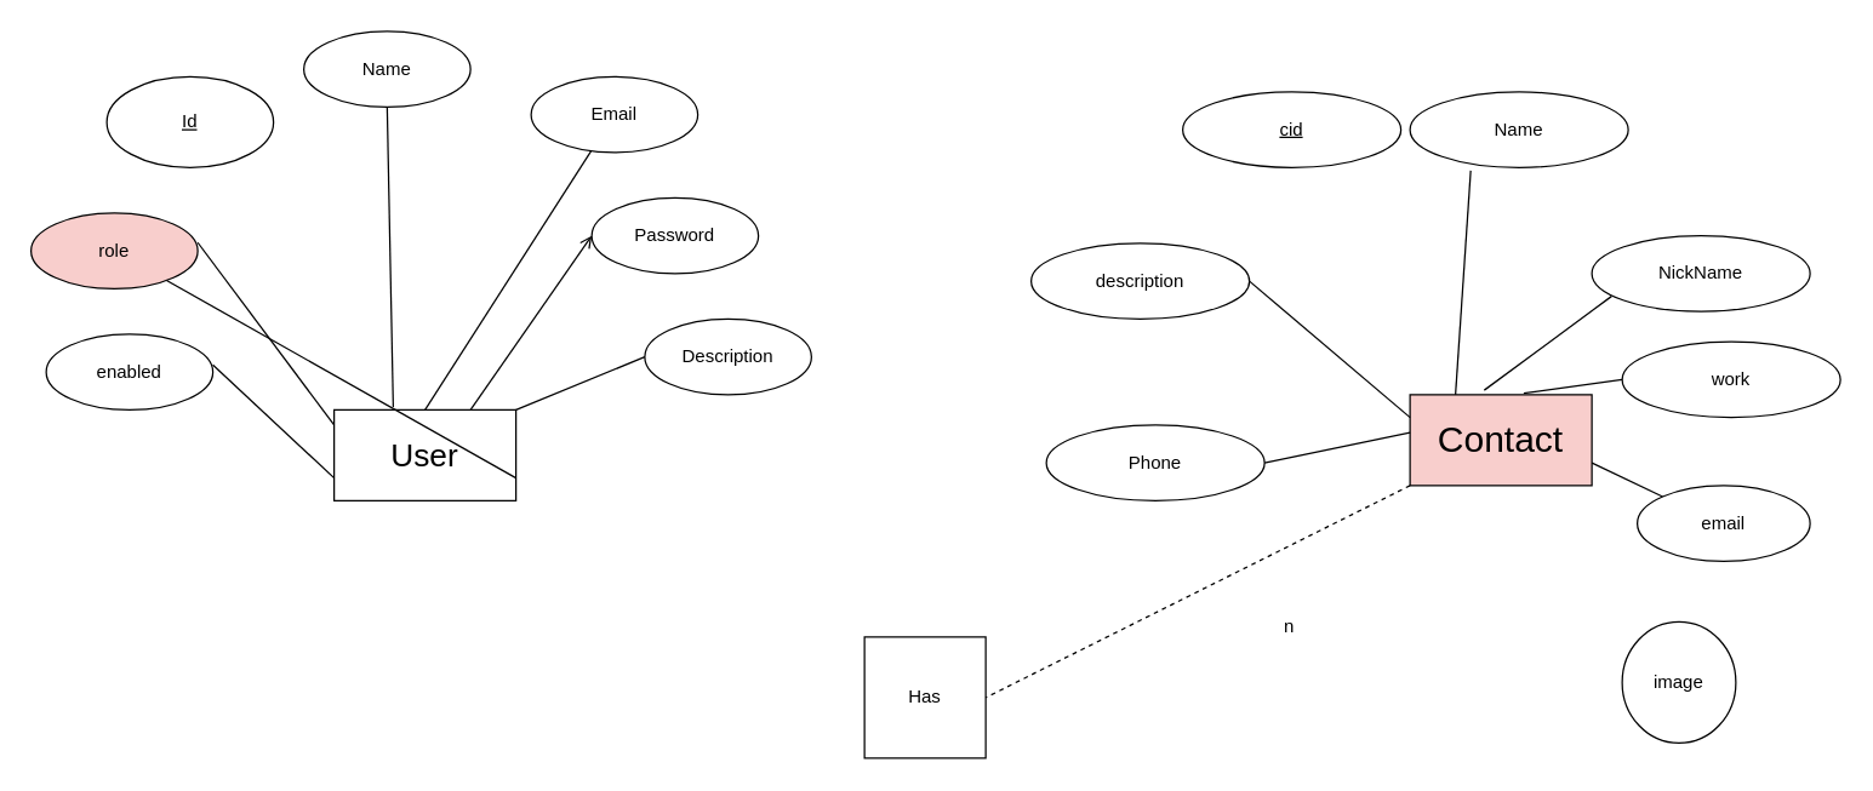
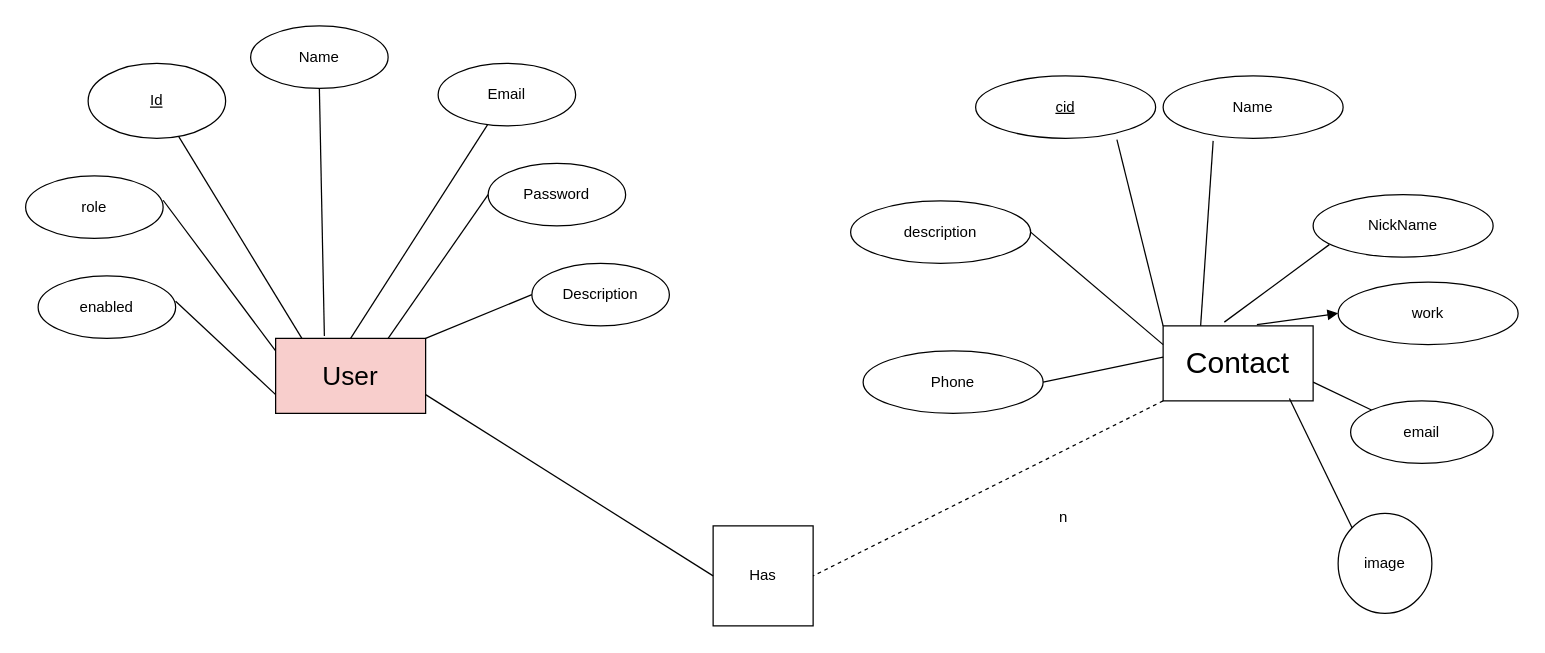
  <mxCell id="0" />
  <mxCell id="1" parent="0" />
- <mxCell id="2" value="&lt;font style=&quot;font-size: 21px;&quot;&gt;User&lt;/font&gt;" style="rounded=0;whiteSpace=wrap;html=1;" vertex="1" parent="1"><mxGeometry x="220" y="270" width="120" height="60" as="geometry" /></mxCell>
- <mxCell id="3" value="&lt;font style=&quot;font-size: 24px;&quot;&gt;Contact&lt;/font&gt;" style="rounded=0;whiteSpace=wrap;html=1;fillColor=#f8cecc;" vertex="1" parent="1"><mxGeometry x="930" y="260" width="120" height="60" as="geometry" /></mxCell>
+ <mxCell id="2" value="&lt;font style=&quot;font-size: 21px;&quot;&gt;User&lt;/font&gt;" style="rounded=0;whiteSpace=wrap;html=1;fillColor=#f8cecc;" vertex="1" parent="1"><mxGeometry x="220" y="270" width="120" height="60" as="geometry" /></mxCell>
+ <mxCell id="3" value="&lt;font style=&quot;font-size: 24px;&quot;&gt;Contact&lt;/font&gt;" style="rounded=0;whiteSpace=wrap;html=1;" vertex="1" parent="1"><mxGeometry x="930" y="260" width="120" height="60" as="geometry" /></mxCell>
  <mxCell id="4" value="&lt;u&gt;Id&lt;/u&gt;" style="ellipse;whiteSpace=wrap;html=1;" vertex="1" parent="1"><mxGeometry x="70" y="50" width="110" height="60" as="geometry" /></mxCell>
- <mxCell id="5" value="role" style="ellipse;whiteSpace=wrap;html=1;fillColor=#f8cecc;" vertex="1" parent="1"><mxGeometry x="20" y="140" width="110" height="50" as="geometry" /></mxCell>
+ <mxCell id="5" value="role" style="ellipse;whiteSpace=wrap;html=1;" vertex="1" parent="1"><mxGeometry x="20" y="140" width="110" height="50" as="geometry" /></mxCell>
  <mxCell id="6" value="Name" style="ellipse;whiteSpace=wrap;html=1;" vertex="1" parent="1"><mxGeometry x="200" y="20" width="110" height="50" as="geometry" /></mxCell>
  <mxCell id="7" value="Email" style="ellipse;whiteSpace=wrap;html=1;" vertex="1" parent="1"><mxGeometry x="350" y="50" width="110" height="50" as="geometry" /></mxCell>
  <mxCell id="8" value="Password" style="ellipse;whiteSpace=wrap;html=1;" vertex="1" parent="1"><mxGeometry x="390" y="130" width="110" height="50" as="geometry" /></mxCell>
  <mxCell id="9" value="Description" style="ellipse;whiteSpace=wrap;html=1;" vertex="1" parent="1"><mxGeometry x="425" y="210" width="110" height="50" as="geometry" /></mxCell>
  <mxCell id="10" value="enabled" style="ellipse;whiteSpace=wrap;html=1;" vertex="1" parent="1"><mxGeometry x="30" y="220" width="110" height="50" as="geometry" /></mxCell>
  <mxCell id="11" value="" style="endArrow=none;html=1;rounded=0;entryX=0.5;entryY=1;entryDx=0;entryDy=0;exitX=0.325;exitY=-0.033;exitDx=0;exitDy=0;exitPerimeter=0;" edge="1" parent="1" source="2" target="6"><mxGeometry width="50" height="50" relative="1" as="geometry"><mxPoint x="450" y="240" as="sourcePoint" /><mxPoint x="500" y="190" as="targetPoint" /></mxGeometry></mxCell>
+ <mxCell id="12" value="" style="endArrow=none;html=1;rounded=0;exitX=0.175;exitY=0;exitDx=0;exitDy=0;exitPerimeter=0;" edge="1" parent="1" source="2" target="4"><mxGeometry width="50" height="50" relative="1" as="geometry"><mxPoint x="253" y="278" as="sourcePoint" /><mxPoint x="265" y="80" as="targetPoint" /></mxGeometry></mxCell>
  <mxCell id="13" value="" style="endArrow=none;html=1;rounded=0;" edge="1" parent="1"><mxGeometry width="50" height="50" relative="1" as="geometry"><mxPoint x="220" y="280" as="sourcePoint" /><mxPoint x="130" y="159.5" as="targetPoint" /></mxGeometry></mxCell>
  <mxCell id="14" value="" style="endArrow=none;html=1;rounded=0;exitX=0;exitY=0.75;exitDx=0;exitDy=0;" edge="1" parent="1" source="2"><mxGeometry width="50" height="50" relative="1" as="geometry"><mxPoint x="227" y="359.75" as="sourcePoint" /><mxPoint x="140" y="240.25" as="targetPoint" /></mxGeometry></mxCell>
  <mxCell id="15" value="" style="endArrow=none;html=1;rounded=0;exitX=0.5;exitY=0;exitDx=0;exitDy=0;" edge="1" parent="1" source="2" target="7"><mxGeometry width="50" height="50" relative="1" as="geometry"><mxPoint x="269" y="278" as="sourcePoint" /><mxPoint x="265" y="80" as="targetPoint" /></mxGeometry></mxCell>
- <mxCell id="16" value="" style="endArrow=open;html=1;rounded=0;exitX=0.75;exitY=0;exitDx=0;exitDy=0;entryX=0;entryY=0.5;entryDx=0;entryDy=0;" edge="1" parent="1" source="2" target="8"><mxGeometry width="50" height="50" relative="1" as="geometry"><mxPoint x="290" y="280" as="sourcePoint" /><mxPoint x="400" y="109" as="targetPoint" /></mxGeometry></mxCell>
+ <mxCell id="16" value="" style="endArrow=none;html=1;rounded=0;exitX=0.75;exitY=0;exitDx=0;exitDy=0;entryX=0;entryY=0.5;entryDx=0;entryDy=0;" edge="1" parent="1" source="2" target="8"><mxGeometry width="50" height="50" relative="1" as="geometry"><mxPoint x="290" y="280" as="sourcePoint" /><mxPoint x="400" y="109" as="targetPoint" /></mxGeometry></mxCell>
  <mxCell id="17" value="" style="endArrow=none;html=1;rounded=0;exitX=1;exitY=0;exitDx=0;exitDy=0;entryX=0;entryY=0.5;entryDx=0;entryDy=0;" edge="1" parent="1" source="2" target="9"><mxGeometry width="50" height="50" relative="1" as="geometry"><mxPoint x="320" y="280" as="sourcePoint" /><mxPoint x="400" y="165" as="targetPoint" /></mxGeometry></mxCell>
  <mxCell id="18" value="&lt;u&gt;cid&lt;/u&gt;" style="ellipse;whiteSpace=wrap;html=1;" vertex="1" parent="1"><mxGeometry x="780" y="60" width="144" height="50" as="geometry" /></mxCell>
  <mxCell id="19" value="description" style="ellipse;whiteSpace=wrap;html=1;" vertex="1" parent="1"><mxGeometry x="680" y="160" width="144" height="50" as="geometry" /></mxCell>
  <mxCell id="20" value="Name" style="ellipse;whiteSpace=wrap;html=1;" vertex="1" parent="1"><mxGeometry x="930" y="60" width="144" height="50" as="geometry" /></mxCell>
  <mxCell id="21" value="NickName" style="ellipse;whiteSpace=wrap;html=1;" vertex="1" parent="1"><mxGeometry x="1050" y="155" width="144" height="50" as="geometry" /></mxCell>
  <mxCell id="22" value="work" style="ellipse;whiteSpace=wrap;html=1;" vertex="1" parent="1"><mxGeometry x="1070" y="225" width="144" height="50" as="geometry" /></mxCell>
  <mxCell id="23" value="Phone" style="ellipse;whiteSpace=wrap;html=1;" vertex="1" parent="1"><mxGeometry x="690" y="280" width="144" height="50" as="geometry" /></mxCell>
  <mxCell id="24" value="email" style="ellipse;whiteSpace=wrap;html=1;" vertex="1" parent="1"><mxGeometry x="1080" y="320" width="114" height="50" as="geometry" /></mxCell>
  <mxCell id="25" value="image" style="ellipse;whiteSpace=wrap;html=1;" vertex="1" parent="1"><mxGeometry x="1070" y="410" width="75" height="80" as="geometry" /></mxCell>
  <mxCell id="26" value="" style="endArrow=none;html=1;rounded=0;entryX=0.278;entryY=1.04;entryDx=0;entryDy=0;entryPerimeter=0;exitX=0.25;exitY=0;exitDx=0;exitDy=0;" edge="1" parent="1" source="3" target="20"><mxGeometry width="50" height="50" relative="1" as="geometry"><mxPoint x="450" y="240" as="sourcePoint" /><mxPoint x="500" y="190" as="targetPoint" /></mxGeometry></mxCell>
  <mxCell id="27" value="" style="endArrow=none;html=1;rounded=0;entryX=0.09;entryY=0.8;entryDx=0;entryDy=0;entryPerimeter=0;exitX=0.408;exitY=-0.05;exitDx=0;exitDy=0;exitPerimeter=0;" edge="1" parent="1" source="3" target="21"><mxGeometry width="50" height="50" relative="1" as="geometry"><mxPoint x="970" y="270" as="sourcePoint" /><mxPoint x="980" y="122" as="targetPoint" /></mxGeometry></mxCell>
- <mxCell id="28" value="" style="endArrow=none;html=1;rounded=0;entryX=0;entryY=0.5;entryDx=0;entryDy=0;exitX=0.625;exitY=-0.017;exitDx=0;exitDy=0;exitPerimeter=0;" edge="1" parent="1" source="3" target="22"><mxGeometry width="50" height="50" relative="1" as="geometry"><mxPoint x="989" y="267" as="sourcePoint" /><mxPoint x="1073" y="190" as="targetPoint" /></mxGeometry></mxCell>
+ <mxCell id="28" value="" style="endArrow=block;html=1;rounded=0;entryX=0;entryY=0.5;entryDx=0;entryDy=0;exitX=0.625;exitY=-0.017;exitDx=0;exitDy=0;exitPerimeter=0;" edge="1" parent="1" source="3" target="22"><mxGeometry width="50" height="50" relative="1" as="geometry"><mxPoint x="989" y="267" as="sourcePoint" /><mxPoint x="1073" y="190" as="targetPoint" /></mxGeometry></mxCell>
  <mxCell id="29" value="" style="endArrow=none;html=1;rounded=0;entryX=0;entryY=0;entryDx=0;entryDy=0;exitX=1;exitY=0.75;exitDx=0;exitDy=0;" edge="1" parent="1" source="3" target="24"><mxGeometry width="50" height="50" relative="1" as="geometry"><mxPoint x="1015" y="269" as="sourcePoint" /><mxPoint x="1095" y="255" as="targetPoint" /></mxGeometry></mxCell>
+ <mxCell id="30" value="" style="endArrow=none;html=1;rounded=0;entryX=0;entryY=0;entryDx=0;entryDy=0;exitX=0.842;exitY=0.967;exitDx=0;exitDy=0;exitPerimeter=0;" edge="1" parent="1" source="3" target="25"><mxGeometry width="50" height="50" relative="1" as="geometry"><mxPoint x="1060" y="315" as="sourcePoint" /><mxPoint x="1107" y="337" as="targetPoint" /></mxGeometry></mxCell>
+ <mxCell id="31" value="" style="endArrow=none;html=1;rounded=0;entryX=0;entryY=0;entryDx=0;entryDy=0;exitX=0.785;exitY=1.02;exitDx=0;exitDy=0;exitPerimeter=0;" edge="1" parent="1" source="18" target="3"><mxGeometry width="50" height="50" relative="1" as="geometry"><mxPoint x="1041" y="328" as="sourcePoint" /><mxPoint x="1097" y="427" as="targetPoint" /></mxGeometry></mxCell>
  <mxCell id="32" value="" style="endArrow=none;html=1;rounded=0;entryX=0;entryY=0.25;entryDx=0;entryDy=0;exitX=1;exitY=0.5;exitDx=0;exitDy=0;" edge="1" parent="1" source="19" target="3"><mxGeometry width="50" height="50" relative="1" as="geometry"><mxPoint x="850" y="140" as="sourcePoint" /><mxPoint x="940" y="270" as="targetPoint" /></mxGeometry></mxCell>
  <mxCell id="33" value="" style="endArrow=none;html=1;rounded=0;exitX=1;exitY=0.5;exitDx=0;exitDy=0;" edge="1" parent="1" source="23"><mxGeometry width="50" height="50" relative="1" as="geometry"><mxPoint x="834" y="195" as="sourcePoint" /><mxPoint x="930" y="285" as="targetPoint" /></mxGeometry></mxCell>
  <mxCell id="34" value="Has" style="whiteSpace=wrap;html=1;rounded=0;" vertex="1" parent="1"><mxGeometry x="570" y="420" width="80" height="80" as="geometry" /></mxCell>
- <mxCell id="35" value="" style="endArrow=none;html=1;rounded=0;exitX=1;exitY=0.75;exitDx=0;exitDy=0;" edge="1" parent="1" source="2" target="5"><mxGeometry width="50" height="50" relative="1" as="geometry"><mxPoint x="450" y="240" as="sourcePoint" /><mxPoint x="500" y="190" as="targetPoint" /></mxGeometry></mxCell>
+ <mxCell id="35" value="" style="endArrow=none;html=1;rounded=0;entryX=0;entryY=0.5;entryDx=0;entryDy=0;exitX=1;exitY=0.75;exitDx=0;exitDy=0;" edge="1" parent="1" source="2" target="34"><mxGeometry width="50" height="50" relative="1" as="geometry"><mxPoint x="450" y="240" as="sourcePoint" /><mxPoint x="500" y="190" as="targetPoint" /></mxGeometry></mxCell>
  <mxCell id="36" value="" style="endArrow=none;html=1;rounded=0;entryX=1;entryY=0.5;entryDx=0;entryDy=0;exitX=0;exitY=1;exitDx=0;exitDy=0;dashed=1;" edge="1" parent="1" source="3" target="34"><mxGeometry width="50" height="50" relative="1" as="geometry"><mxPoint x="350" y="325" as="sourcePoint" /><mxPoint x="580" y="470" as="targetPoint" /></mxGeometry></mxCell>
  <mxCell id="37" value="n" style="text;html=1;align=center;verticalAlign=middle;resizable=0;points=[];autosize=1;strokeColor=none;fillColor=none;" vertex="1" parent="1"><mxGeometry x="835" y="398" width="30" height="30" as="geometry" /></mxCell>
